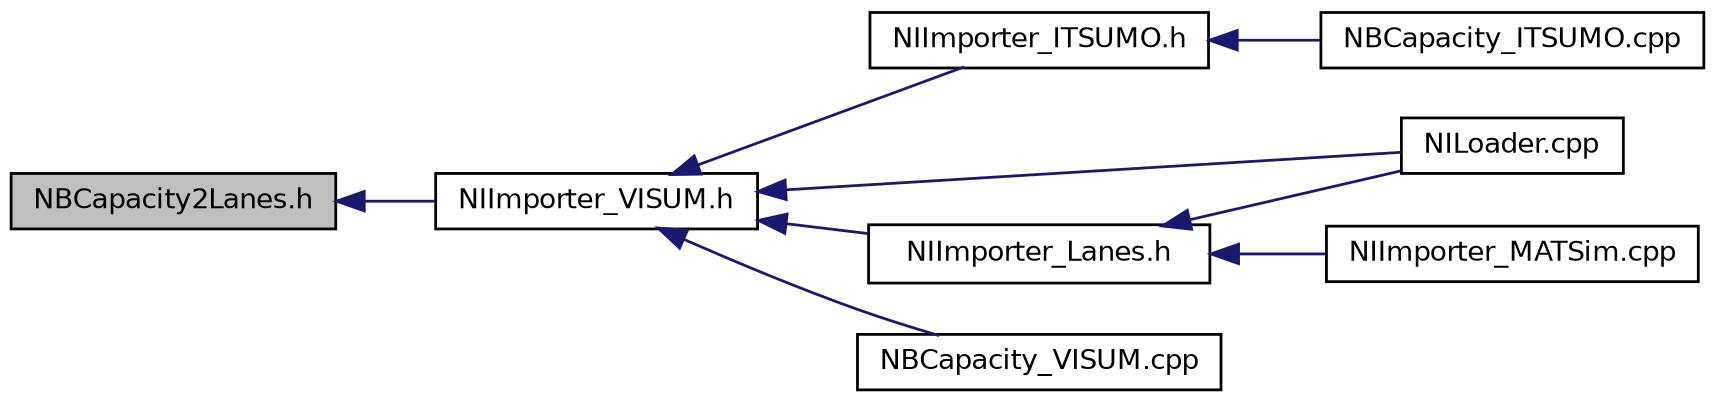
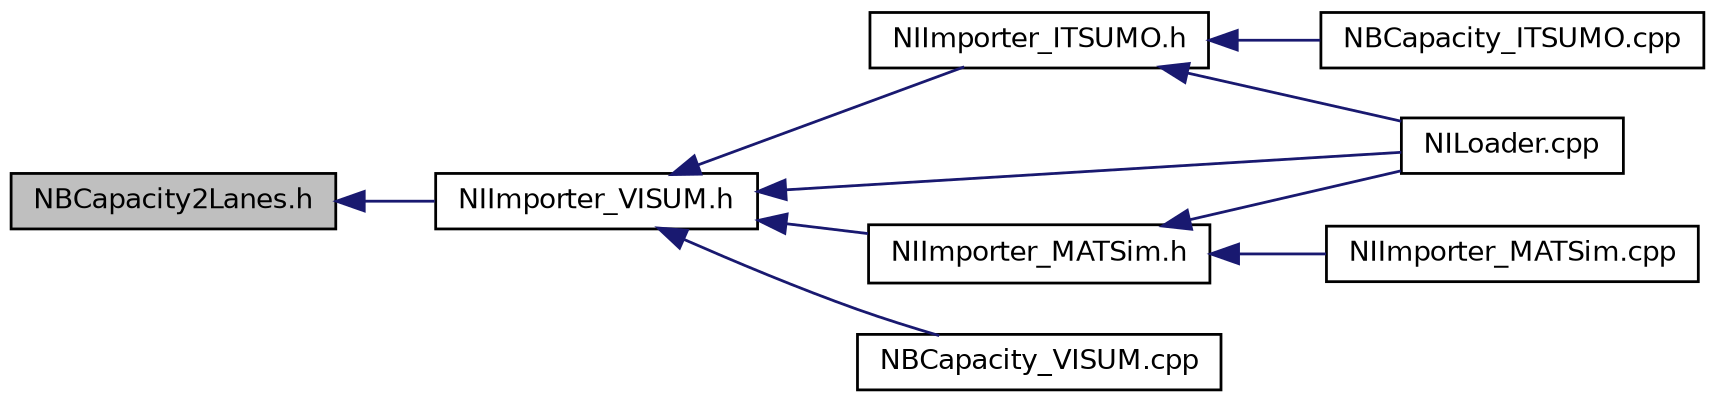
  digraph {
    rankdir=LR
    node [color=black fillcolor=white fontname=Helvetica fontsize=10 shape=record style=filled]
    edge [color=midnightblue dir=back fontname=Helvetica fontsize=10 labelfontname=Helvetica labelfontsize=10 style=solid]
    n1 [fillcolor=grey75 fontcolor=black height=0.2 label="NBCapacity2Lanes.h" width=0.4]
    n2 [height=0.2 label="NIImporter_VISUM.h" width=0.4]
    n3 [height=0.2 label="NIImporter_ITSUMO.h" width=0.4]
    n4 [height=0.2 label="NBCapacity_ITSUMO.cpp" width=0.4]
    n5 [height=0.2 label="NILoader.cpp" width=0.4]
-   n6 [height=0.2 label="NIImporter_Lanes.h" width=0.4]
+   n6 [height=0.2 label="NIImporter_MATSim.h" width=0.4]
    n7 [height=0.2 label="NIImporter_MATSim.cpp" width=0.4]
    n8 [height=0.2 label="NBCapacity_VISUM.cpp" width=0.4]
    n1 -> n2
    n2 -> n3
    n2 -> n5
    n2 -> n6
    n2 -> n8
    n3 -> n4
+   n3 -> n5
    n6 -> n5
    n6 -> n7
  }
